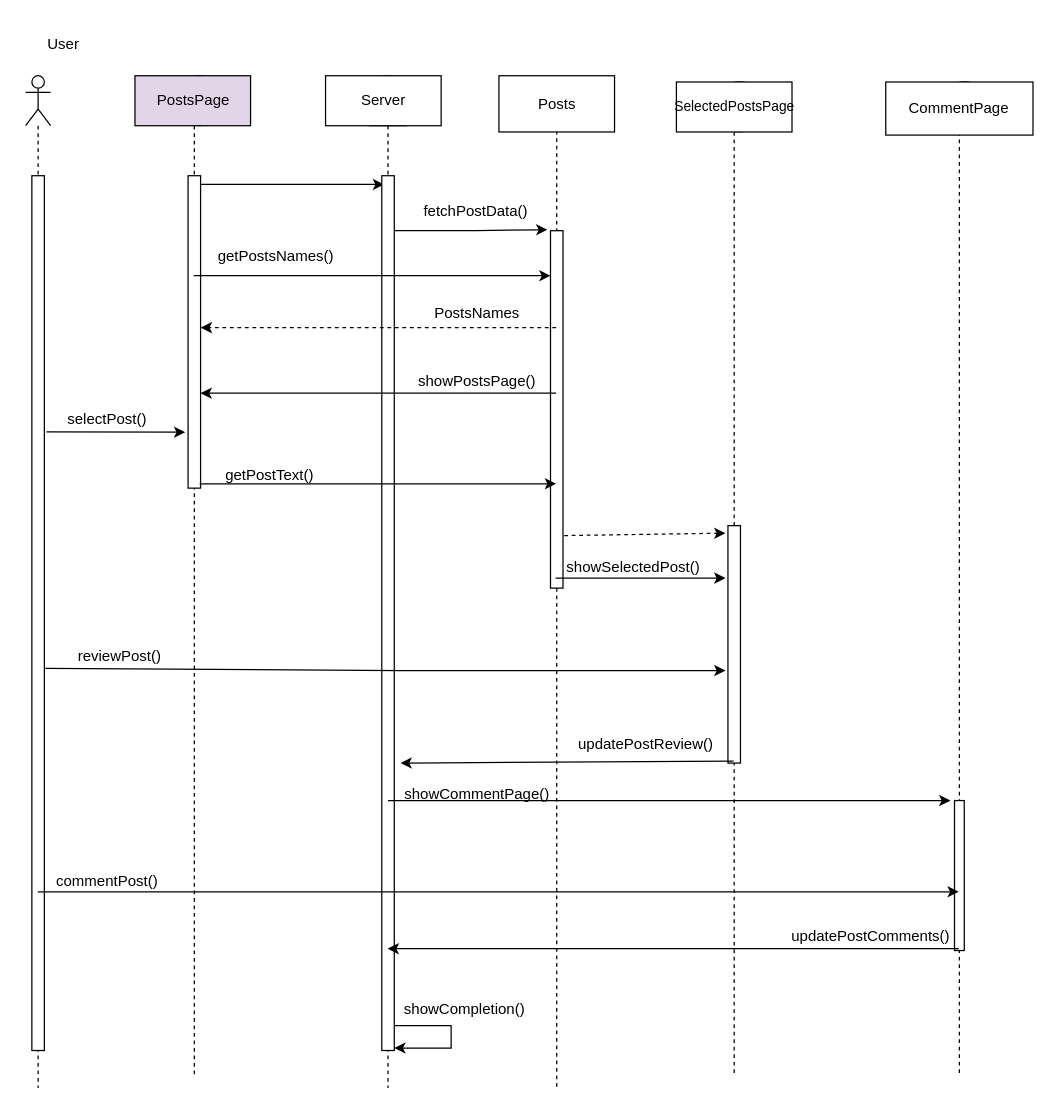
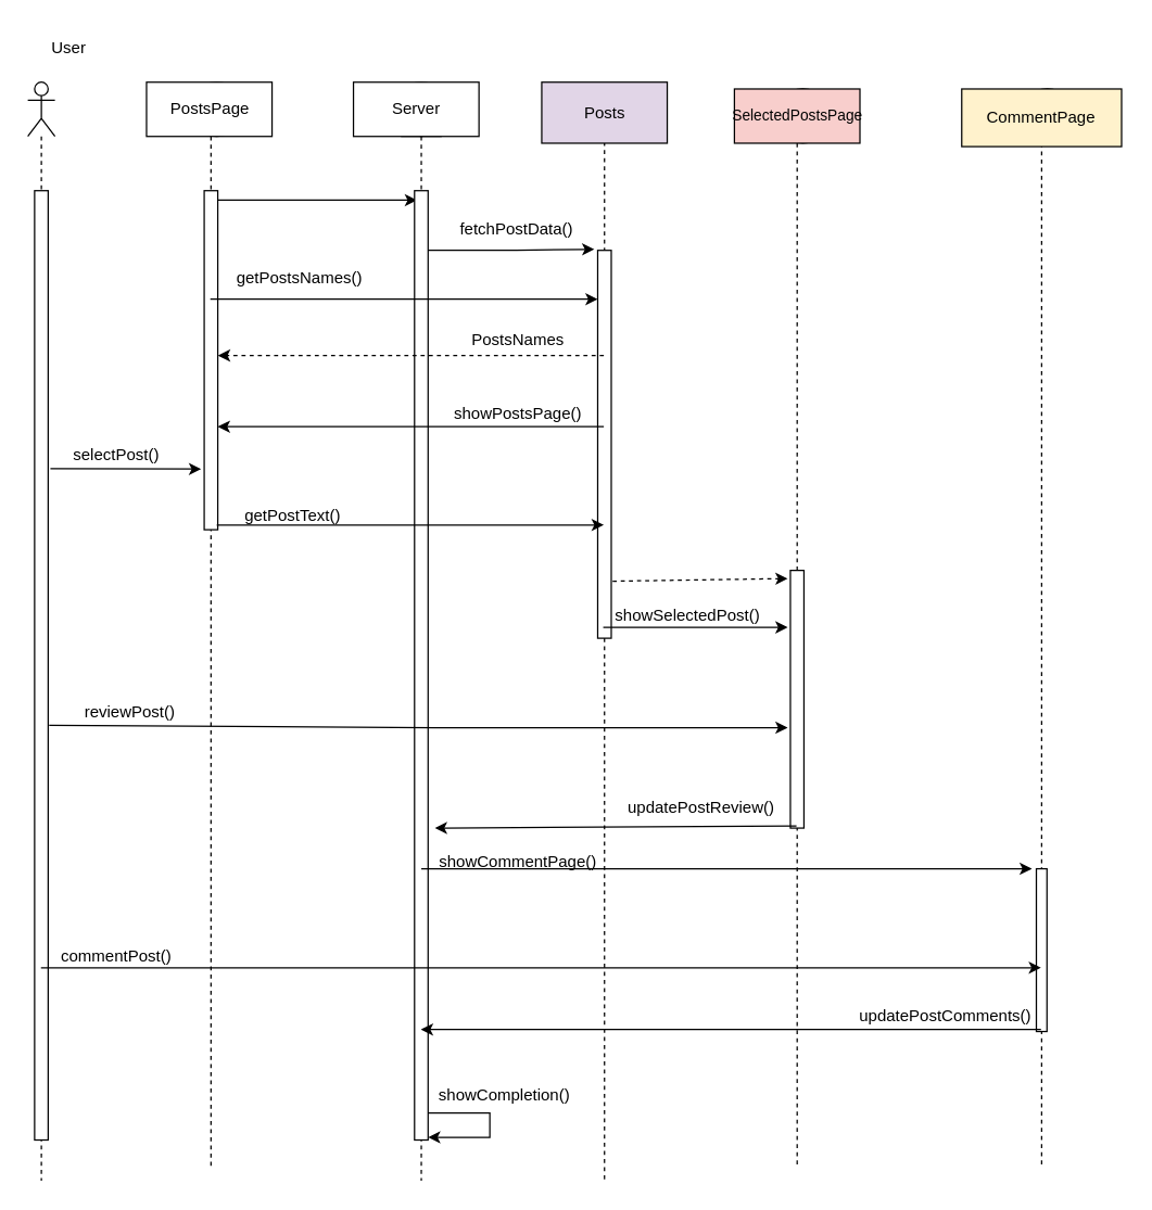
  <mxCell id="0" />
  <mxCell id="1" parent="0" />
  <mxCell id="2" value="" style="shape=umlLifeline;perimeter=lifelinePerimeter;whiteSpace=wrap;html=1;container=1;dropTarget=0;collapsible=0;recursiveResize=0;outlineConnect=0;portConstraint=eastwest;newEdgeStyle={&quot;edgeStyle&quot;:&quot;elbowEdgeStyle&quot;,&quot;elbow&quot;:&quot;vertical&quot;,&quot;curved&quot;:0,&quot;rounded&quot;:0};participant=umlBoundary;" parent="1" vertex="1"><mxGeometry x="742.19" y="65" width="50" height="795" as="geometry" /></mxCell>
  <mxCell id="3" value="" style="shape=umlLifeline;perimeter=lifelinePerimeter;whiteSpace=wrap;html=1;container=1;dropTarget=0;collapsible=0;recursiveResize=0;outlineConnect=0;portConstraint=eastwest;newEdgeStyle={&quot;edgeStyle&quot;:&quot;elbowEdgeStyle&quot;,&quot;elbow&quot;:&quot;vertical&quot;,&quot;curved&quot;:0,&quot;rounded&quot;:0};participant=umlBoundary;" parent="1" vertex="1"><mxGeometry x="130" y="60" width="50" height="800" as="geometry" /></mxCell>
  <mxCell id="4" value="" style="shape=umlLifeline;perimeter=lifelinePerimeter;whiteSpace=wrap;html=1;container=1;dropTarget=0;collapsible=0;recursiveResize=0;outlineConnect=0;portConstraint=eastwest;newEdgeStyle={&quot;edgeStyle&quot;:&quot;elbowEdgeStyle&quot;,&quot;elbow&quot;:&quot;vertical&quot;,&quot;curved&quot;:0,&quot;rounded&quot;:0};participant=umlBoundary;" parent="1" vertex="1"><mxGeometry x="562" y="65" width="50" height="795" as="geometry" /></mxCell>
  <mxCell id="5" value="" style="shape=umlLifeline;perimeter=lifelinePerimeter;whiteSpace=wrap;html=1;container=1;dropTarget=0;collapsible=0;recursiveResize=0;outlineConnect=0;portConstraint=eastwest;newEdgeStyle={&quot;edgeStyle&quot;:&quot;elbowEdgeStyle&quot;,&quot;elbow&quot;:&quot;vertical&quot;,&quot;curved&quot;:0,&quot;rounded&quot;:0};participant=umlEntity;" parent="1" vertex="1"><mxGeometry x="290" y="60" width="40" height="810" as="geometry" /></mxCell>
  <mxCell id="6" value="" style="shape=umlLifeline;perimeter=lifelinePerimeter;whiteSpace=wrap;html=1;container=1;dropTarget=0;collapsible=0;recursiveResize=0;outlineConnect=0;portConstraint=eastwest;newEdgeStyle={&quot;edgeStyle&quot;:&quot;elbowEdgeStyle&quot;,&quot;elbow&quot;:&quot;vertical&quot;,&quot;curved&quot;:0,&quot;rounded&quot;:0};participant=umlActor;" parent="1" vertex="1"><mxGeometry x="20" y="60" width="20" height="810" as="geometry" /></mxCell>
  <mxCell id="7" value="Server" style="text;html=1;align=center;verticalAlign=middle;resizable=0;points=[];autosize=1;strokeColor=none;fillColor=none;" parent="1" vertex="1"><mxGeometry x="276.25" y="64" width="60" height="30" as="geometry" /></mxCell>
  <mxCell id="8" value="User" style="text;html=1;align=center;verticalAlign=middle;resizable=0;points=[];autosize=1;strokeColor=none;fillColor=none;" parent="1" vertex="1"><mxGeometry x="25" y="20" width="50" height="30" as="geometry" /></mxCell>
  <mxCell id="9" value="" style="endArrow=classic;html=1;rounded=0;entryX=0.185;entryY=0.01;entryDx=0;entryDy=0;entryPerimeter=0;" parent="1" target="18" edge="1"><mxGeometry width="50" height="50" relative="1" as="geometry"><mxPoint x="154.5" y="147" as="sourcePoint" /><mxPoint x="310" y="147" as="targetPoint" /><Array as="points"><mxPoint x="180" y="147" /><mxPoint x="250" y="147" /></Array></mxGeometry></mxCell>
  <mxCell id="10" value="selectPost()" style="text;html=1;align=center;verticalAlign=middle;resizable=0;points=[];autosize=1;strokeColor=none;fillColor=none;" parent="1" vertex="1"><mxGeometry x="40" y="320" width="90" height="30" as="geometry" /></mxCell>
  <mxCell id="11" value="" style="shape=umlLifeline;perimeter=lifelinePerimeter;whiteSpace=wrap;html=1;container=1;dropTarget=0;collapsible=0;recursiveResize=0;outlineConnect=0;portConstraint=eastwest;newEdgeStyle={&quot;edgeStyle&quot;:&quot;elbowEdgeStyle&quot;,&quot;elbow&quot;:&quot;vertical&quot;,&quot;curved&quot;:0,&quot;rounded&quot;:0};participant=umlEntity;" parent="1" vertex="1"><mxGeometry x="425" y="64" width="40" height="806" as="geometry" /></mxCell>
  <mxCell id="12" value="fetchPostData()" style="text;html=1;align=center;verticalAlign=middle;resizable=0;points=[];autosize=1;strokeColor=none;fillColor=none;" parent="1" vertex="1"><mxGeometry x="325" y="154" width="110" height="30" as="geometry" /></mxCell>
  <mxCell id="13" value="" style="endArrow=classic;html=1;rounded=0;entryX=-0.249;entryY=-0.003;entryDx=0;entryDy=0;entryPerimeter=0;" parent="1" target="20" edge="1"><mxGeometry width="50" height="50" relative="1" as="geometry"><mxPoint x="309.5" y="184" as="sourcePoint" /><mxPoint x="444.5" y="184" as="targetPoint" /><Array as="points"><mxPoint x="380" y="184" /></Array></mxGeometry></mxCell>
  <mxCell id="14" value="showSelectedPost()" style="text;html=1;align=center;verticalAlign=middle;resizable=0;points=[];autosize=1;strokeColor=none;fillColor=none;" parent="1" vertex="1"><mxGeometry x="441.25" y="439" width="130" height="30" as="geometry" /></mxCell>
  <mxCell id="15" value="getPostText()" style="text;html=1;align=center;verticalAlign=middle;resizable=0;points=[];autosize=1;strokeColor=none;fillColor=none;" parent="1" vertex="1"><mxGeometry x="170" y="365" width="90" height="30" as="geometry" /></mxCell>
  <mxCell id="16" value="" style="html=1;points=[];perimeter=orthogonalPerimeter;fontSize=11;" parent="1" vertex="1"><mxGeometry x="25" y="140" width="10" height="700" as="geometry" /></mxCell>
  <mxCell id="17" value="" style="html=1;points=[];perimeter=orthogonalPerimeter;fontSize=11;" parent="1" vertex="1"><mxGeometry x="150" y="140" width="10" height="250" as="geometry" /></mxCell>
  <mxCell id="18" value="" style="html=1;points=[];perimeter=orthogonalPerimeter;fontSize=11;" parent="1" vertex="1"><mxGeometry x="305" y="140" width="10" height="700" as="geometry" /></mxCell>
  <mxCell id="19" value="" style="endArrow=classic;html=1;rounded=0;" parent="1" source="11" target="20" edge="1"><mxGeometry width="50" height="50" relative="1" as="geometry"><mxPoint x="445" y="320" as="sourcePoint" /><mxPoint x="587" y="320" as="targetPoint" /><Array as="points" /></mxGeometry></mxCell>
  <mxCell id="20" value="" style="html=1;points=[];perimeter=orthogonalPerimeter;fontSize=11;" parent="1" vertex="1"><mxGeometry x="440" y="184" width="10" height="286" as="geometry" /></mxCell>
  <mxCell id="21" value="" style="html=1;points=[];perimeter=orthogonalPerimeter;fontSize=11;" parent="1" vertex="1"><mxGeometry x="582" y="420" width="10" height="190" as="geometry" /></mxCell>
  <mxCell id="22" value="" style="html=1;points=[];perimeter=orthogonalPerimeter;fontSize=11;" parent="1" vertex="1"><mxGeometry x="763.28" y="640" width="7.81" height="120" as="geometry" /></mxCell>
- <mxCell id="23" value="PostsPage" style="rounded=0;whiteSpace=wrap;html=1;fillColor=#e1d5e7;" parent="1" vertex="1"><mxGeometry x="107.5" y="60" width="92.5" height="40" as="geometry" /></mxCell>
+ <mxCell id="23" value="PostsPage" style="rounded=0;whiteSpace=wrap;html=1;" parent="1" vertex="1"><mxGeometry x="107.5" y="60" width="92.5" height="40" as="geometry" /></mxCell>
  <mxCell id="24" value="Server" style="rounded=0;whiteSpace=wrap;html=1;" parent="1" vertex="1"><mxGeometry x="260" y="60" width="92.5" height="40" as="geometry" /></mxCell>
- <mxCell id="25" value="Posts" style="rounded=0;whiteSpace=wrap;html=1;" parent="1" vertex="1"><mxGeometry x="398.75" y="60" width="92.5" height="45" as="geometry" /></mxCell>
- <mxCell id="26" value="&lt;font style=&quot;font-size: 11px;&quot;&gt;SelectedPostsPage&lt;/font&gt;" style="rounded=0;whiteSpace=wrap;html=1;" parent="1" vertex="1"><mxGeometry x="540.75" y="65" width="92.5" height="40" as="geometry" /></mxCell>
- <mxCell id="27" value="CommentPage" style="rounded=0;whiteSpace=wrap;html=1;" parent="1" vertex="1"><mxGeometry x="708.28" y="65" width="117.81" height="42.5" as="geometry" /></mxCell>
+ <mxCell id="25" value="Posts" style="rounded=0;whiteSpace=wrap;html=1;fillColor=#e1d5e7;" parent="1" vertex="1"><mxGeometry x="398.75" y="60" width="92.5" height="45" as="geometry" /></mxCell>
+ <mxCell id="26" value="&lt;font style=&quot;font-size: 11px;&quot;&gt;SelectedPostsPage&lt;/font&gt;" style="rounded=0;whiteSpace=wrap;html=1;fillColor=#f8cecc;" parent="1" vertex="1"><mxGeometry x="540.75" y="65" width="92.5" height="40" as="geometry" /></mxCell>
+ <mxCell id="27" value="CommentPage" style="rounded=0;whiteSpace=wrap;html=1;fillColor=#fff2cc;" parent="1" vertex="1"><mxGeometry x="708.28" y="65" width="117.81" height="42.5" as="geometry" /></mxCell>
  <mxCell id="28" value="" style="endArrow=classic;html=1;rounded=0;" parent="1" source="3" edge="1"><mxGeometry x="-0.165" y="23" width="50" height="50" relative="1" as="geometry"><mxPoint x="450" y="212" as="sourcePoint" /><mxPoint x="440" y="220" as="targetPoint" /><Array as="points"><mxPoint x="410" y="220" /></Array><mxPoint x="-3" y="-12" as="offset" /></mxGeometry></mxCell>
  <mxCell id="29" value="getPostsNames()" style="text;html=1;align=center;verticalAlign=middle;resizable=0;points=[];autosize=1;strokeColor=none;fillColor=none;" parent="1" vertex="1"><mxGeometry x="160" y="190" width="120" height="30" as="geometry" /></mxCell>
  <mxCell id="30" value="" style="endArrow=classic;html=1;rounded=0;entryX=1.018;entryY=0.804;entryDx=0;entryDy=0;entryPerimeter=0;dashed=1;" parent="1" edge="1"><mxGeometry width="50" height="50" relative="1" as="geometry"><mxPoint x="444.5" y="261.56" as="sourcePoint" /><mxPoint x="160.18" y="261.56" as="targetPoint" /></mxGeometry></mxCell>
  <mxCell id="31" value="PostsNames" style="text;html=1;align=center;verticalAlign=middle;resizable=0;points=[];autosize=1;strokeColor=none;fillColor=none;" parent="1" vertex="1"><mxGeometry x="336.25" y="235" width="90" height="30" as="geometry" /></mxCell>
  <mxCell id="32" value="" style="endArrow=classic;html=1;rounded=0;" parent="1" source="11" edge="1"><mxGeometry x="-0.165" y="23" width="50" height="50" relative="1" as="geometry"><mxPoint x="160" y="296" as="sourcePoint" /><mxPoint x="160" y="314" as="targetPoint" /><Array as="points"><mxPoint x="205.5" y="314" /></Array><mxPoint x="-3" y="-12" as="offset" /></mxGeometry></mxCell>
  <mxCell id="33" value="" style="endArrow=classic;html=1;rounded=0;entryX=-0.226;entryY=0.968;entryDx=0;entryDy=0;entryPerimeter=0;exitX=-0.037;exitY=0.835;exitDx=0;exitDy=0;exitPerimeter=0;" parent="1" source="10" edge="1"><mxGeometry width="50" height="50" relative="1" as="geometry"><mxPoint x="40" y="345" as="sourcePoint" /><mxPoint x="147.74" y="345.28" as="targetPoint" /></mxGeometry></mxCell>
  <mxCell id="34" value="" style="endArrow=classic;html=1;rounded=0;exitX=0.929;exitY=0.994;exitDx=0;exitDy=0;exitPerimeter=0;" parent="1" edge="1"><mxGeometry width="50" height="50" relative="1" as="geometry"><mxPoint x="159.29" y="386.5" as="sourcePoint" /><mxPoint x="444.5" y="386.5" as="targetPoint" /></mxGeometry></mxCell>
  <mxCell id="35" value="" style="endArrow=classic;html=1;rounded=0;exitX=1.1;exitY=0.853;exitDx=0;exitDy=0;exitPerimeter=0;dashed=1;" parent="1" source="20" edge="1"><mxGeometry width="50" height="50" relative="1" as="geometry"><mxPoint x="500" y="430" as="sourcePoint" /><mxPoint x="580" y="426" as="targetPoint" /></mxGeometry></mxCell>
  <mxCell id="36" value="" style="endArrow=classic;html=1;rounded=0;exitX=1.074;exitY=0.947;exitDx=0;exitDy=0;exitPerimeter=0;" parent="1" edge="1"><mxGeometry width="50" height="50" relative="1" as="geometry"><mxPoint x="35.74" y="534.27" as="sourcePoint" /><mxPoint x="580" y="536" as="targetPoint" /><Array as="points"><mxPoint x="320" y="536" /></Array></mxGeometry></mxCell>
  <mxCell id="37" value="reviewPost()" style="text;html=1;align=center;verticalAlign=middle;resizable=0;points=[];autosize=1;strokeColor=none;fillColor=none;" parent="1" vertex="1"><mxGeometry x="50" y="510" width="90" height="30" as="geometry" /></mxCell>
  <mxCell id="38" value="" style="endArrow=classic;html=1;rounded=0;" parent="1" edge="1"><mxGeometry width="50" height="50" relative="1" as="geometry"><mxPoint x="586.5" y="608.5" as="sourcePoint" /><mxPoint x="320" y="610" as="targetPoint" /></mxGeometry></mxCell>
  <mxCell id="39" value="updatePostReview()" style="text;html=1;align=center;verticalAlign=middle;resizable=0;points=[];autosize=1;strokeColor=none;fillColor=none;" parent="1" vertex="1"><mxGeometry x="451.25" y="580" width="130" height="30" as="geometry" /></mxCell>
  <mxCell id="40" value="" style="endArrow=classic;html=1;rounded=0;" parent="1" edge="1"><mxGeometry width="50" height="50" relative="1" as="geometry"><mxPoint x="310" y="640" as="sourcePoint" /><mxPoint x="760" y="640" as="targetPoint" /></mxGeometry></mxCell>
  <mxCell id="41" value="showCommentPage()" style="text;html=1;align=center;verticalAlign=middle;resizable=0;points=[];autosize=1;strokeColor=none;fillColor=none;" parent="1" vertex="1"><mxGeometry x="311.25" y="620" width="140" height="30" as="geometry" /></mxCell>
  <mxCell id="42" value="" style="endArrow=classic;html=1;rounded=0;" parent="1" edge="1"><mxGeometry width="50" height="50" relative="1" as="geometry"><mxPoint x="29.7" y="713" as="sourcePoint" /><mxPoint x="766.69" y="713" as="targetPoint" /></mxGeometry></mxCell>
  <mxCell id="43" value="commentPost()" style="text;html=1;align=center;verticalAlign=middle;resizable=0;points=[];autosize=1;strokeColor=none;fillColor=none;" parent="1" vertex="1"><mxGeometry x="35" y="690" width="100" height="30" as="geometry" /></mxCell>
  <mxCell id="44" value="updatePostComments()" style="text;html=1;align=center;verticalAlign=middle;resizable=0;points=[];autosize=1;strokeColor=none;fillColor=none;" parent="1" vertex="1"><mxGeometry x="621.1" y="734" width="150" height="30" as="geometry" /></mxCell>
  <mxCell id="45" value="" style="endArrow=classic;html=1;rounded=0;" parent="1" edge="1"><mxGeometry width="50" height="50" relative="1" as="geometry"><mxPoint x="766.69" y="758.5" as="sourcePoint" /><mxPoint x="309.7" y="758.5" as="targetPoint" /></mxGeometry></mxCell>
  <mxCell id="46" value="showPostsPage()" style="text;html=1;align=center;verticalAlign=middle;resizable=0;points=[];autosize=1;strokeColor=none;fillColor=none;" parent="1" vertex="1"><mxGeometry x="321.25" y="290" width="120" height="30" as="geometry" /></mxCell>
  <mxCell id="47" value="" style="endArrow=classic;html=1;rounded=0;" parent="1" edge="1"><mxGeometry x="-0.165" y="23" width="50" height="50" relative="1" as="geometry"><mxPoint x="315" y="820" as="sourcePoint" /><mxPoint x="315" y="838" as="targetPoint" /><Array as="points"><mxPoint x="360.5" y="820" /><mxPoint x="360.5" y="838" /></Array><mxPoint x="-3" y="-12" as="offset" /></mxGeometry></mxCell>
  <mxCell id="48" value="showCompletion()" style="text;html=1;align=center;verticalAlign=middle;resizable=0;points=[];autosize=1;strokeColor=none;fillColor=none;" parent="1" vertex="1"><mxGeometry x="311.25" y="792" width="120" height="30" as="geometry" /></mxCell>
  <mxCell id="49" value="" style="endArrow=classic;html=1;rounded=0;" parent="1" edge="1"><mxGeometry width="50" height="50" relative="1" as="geometry"><mxPoint x="444.071" y="462" as="sourcePoint" /><mxPoint x="580" y="462" as="targetPoint" /></mxGeometry></mxCell>
